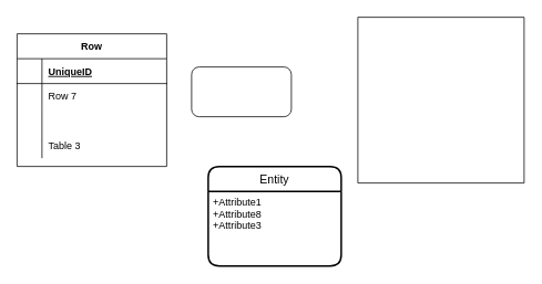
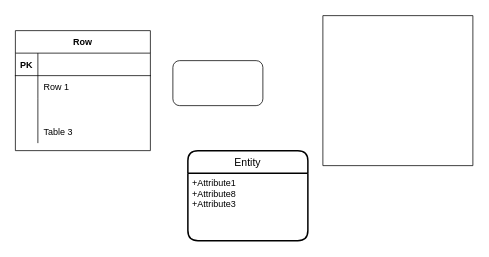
  <mxCell id="0" />
  <mxCell id="1" parent="0" />
  <mxCell id="2" value="" style="rounded=1;whiteSpace=wrap;html=1;" vertex="1" parent="1"><mxGeometry x="230" y="80" width="120" height="60" as="geometry" /></mxCell>
  <mxCell id="3" value="" style="swimlane;startSize=0;" vertex="1" parent="1"><mxGeometry x="430" y="20" width="200" height="200" as="geometry" /></mxCell>
  <mxCell id="4" value="Row" style="shape=table;startSize=30;container=1;collapsible=1;childLayout=tableLayout;fixedRows=1;rowLines=0;fontStyle=1;align=center;resizeLast=1;" vertex="1" parent="1"><mxGeometry x="20" y="40" width="180" height="160" as="geometry" /></mxCell>
  <mxCell id="5" value="" style="shape=partialRectangle;collapsible=0;dropTarget=0;pointerEvents=0;fillColor=none;top=0;left=0;bottom=1;right=0;points=[[0,0.5],[1,0.5]];portConstraint=eastwest;" vertex="1" parent="4"><mxGeometry y="30" width="180" height="30" as="geometry" /></mxCell>
- <mxCell id="7" value="UniqueID" style="shape=partialRectangle;connectable=0;fillColor=none;top=0;left=0;bottom=0;right=0;align=left;spacingLeft=6;fontStyle=5;overflow=hidden;" vertex="1" parent="5"><mxGeometry x="30" width="150" height="30" as="geometry" /></mxCell>
+ <mxCell id="6" value="PK" style="shape=partialRectangle;connectable=0;fillColor=none;top=0;left=0;bottom=0;right=0;fontStyle=1;overflow=hidden;" vertex="1" parent="5"><mxGeometry width="30" height="30" as="geometry" /></mxCell>
  <mxCell id="8" value="" style="shape=partialRectangle;collapsible=0;dropTarget=0;pointerEvents=0;fillColor=none;top=0;left=0;bottom=0;right=0;points=[[0,0.5],[1,0.5]];portConstraint=eastwest;" vertex="1" parent="4"><mxGeometry y="60" width="180" height="30" as="geometry" /></mxCell>
  <mxCell id="9" value="" style="shape=partialRectangle;connectable=0;fillColor=none;top=0;left=0;bottom=0;right=0;editable=1;overflow=hidden;" vertex="1" parent="8"><mxGeometry width="30" height="30" as="geometry" /></mxCell>
- <mxCell id="10" value="Row 7" style="shape=partialRectangle;connectable=0;fillColor=none;top=0;left=0;bottom=0;right=0;align=left;spacingLeft=6;overflow=hidden;" vertex="1" parent="8"><mxGeometry x="30" width="150" height="30" as="geometry" /></mxCell>
+ <mxCell id="10" value="Row 1" style="shape=partialRectangle;connectable=0;fillColor=none;top=0;left=0;bottom=0;right=0;align=left;spacingLeft=6;overflow=hidden;" vertex="1" parent="8"><mxGeometry x="30" width="150" height="30" as="geometry" /></mxCell>
  <mxCell id="11" value="" style="shape=partialRectangle;collapsible=0;dropTarget=0;pointerEvents=0;fillColor=none;top=0;left=0;bottom=0;right=0;points=[[0,0.5],[1,0.5]];portConstraint=eastwest;" vertex="1" parent="4"><mxGeometry y="90" width="180" height="30" as="geometry" /></mxCell>
  <mxCell id="12" value="" style="shape=partialRectangle;connectable=0;fillColor=none;top=0;left=0;bottom=0;right=0;editable=1;overflow=hidden;" vertex="1" parent="11"><mxGeometry width="30" height="30" as="geometry" /></mxCell>
  <mxCell id="13" value="" style="shape=partialRectangle;collapsible=0;dropTarget=0;pointerEvents=0;fillColor=none;top=0;left=0;bottom=0;right=0;points=[[0,0.5],[1,0.5]];portConstraint=eastwest;" vertex="1" parent="4"><mxGeometry y="120" width="180" height="30" as="geometry" /></mxCell>
  <mxCell id="14" value="" style="shape=partialRectangle;connectable=0;fillColor=none;top=0;left=0;bottom=0;right=0;editable=1;overflow=hidden;" vertex="1" parent="13"><mxGeometry width="30" height="30" as="geometry" /></mxCell>
  <mxCell id="15" value="Table 3" style="shape=partialRectangle;connectable=0;fillColor=none;top=0;left=0;bottom=0;right=0;align=left;spacingLeft=6;overflow=hidden;" vertex="1" parent="13"><mxGeometry x="30" width="150" height="30" as="geometry" /></mxCell>
  <mxCell id="16" value="Entity" style="swimlane;childLayout=stackLayout;horizontal=1;startSize=30;horizontalStack=0;rounded=1;fontSize=14;fontStyle=0;strokeWidth=2;resizeParent=0;resizeLast=1;shadow=0;dashed=0;align=center;" vertex="1" parent="1"><mxGeometry x="250" y="200" width="160" height="120" as="geometry" /></mxCell>
  <mxCell id="17" value="+Attribute1&#10;+Attribute8&#10;+Attribute3" style="align=left;strokeColor=none;fillColor=none;spacingLeft=4;fontSize=12;verticalAlign=top;resizable=0;rotatable=0;part=1;" vertex="1" parent="16"><mxGeometry y="30" width="160" height="90" as="geometry" /></mxCell>
